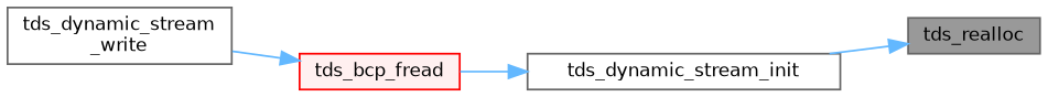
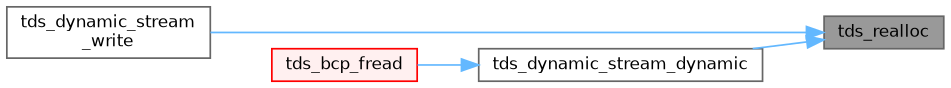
  digraph {
    rankdir=RL
    node [color=grey40 fillcolor=white fontname=Helvetica fontsize=10 shape=box style=filled]
    edge [color=steelblue1 dir=back fontname=Helvetica fontsize=10 labelfontname=Helvetica labelfontsize=10 style=solid]
    n1 [color=gray40 fillcolor=grey60 fontcolor=black height=0.2 label=tds_realloc width=0.4]
    n2 [height=0.2 label="tds_dynamic_stream\l_write" width=0.4]
-   n3 [height=0.2 label=tds_dynamic_stream_init width=0.4]
+   n3 [height=0.2 label=tds_dynamic_stream_dynamic width=0.4]
    n4 [color=red fillcolor="#FFF0F0" height=0.2 label=tds_bcp_fread width=0.4]
-   n4 -> n2
+   n1 -> n2
    n1 -> n3
    n3 -> n4
  }
